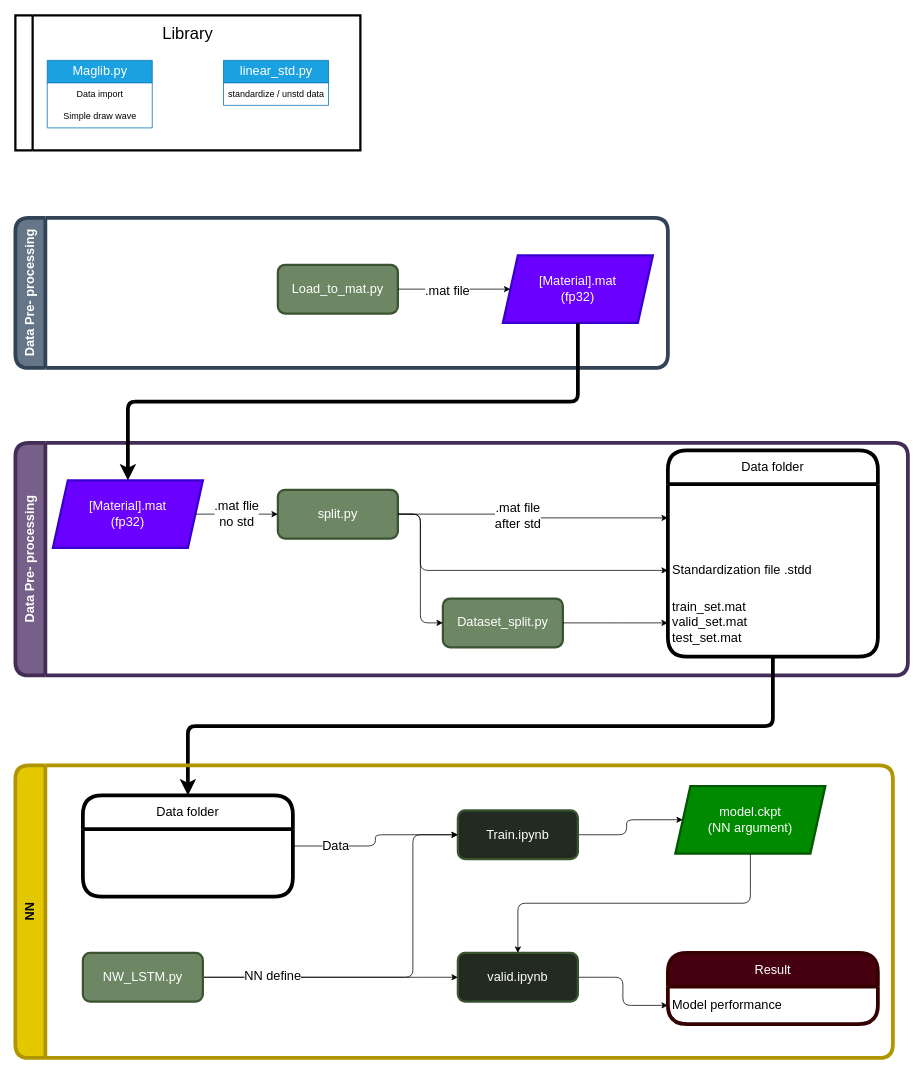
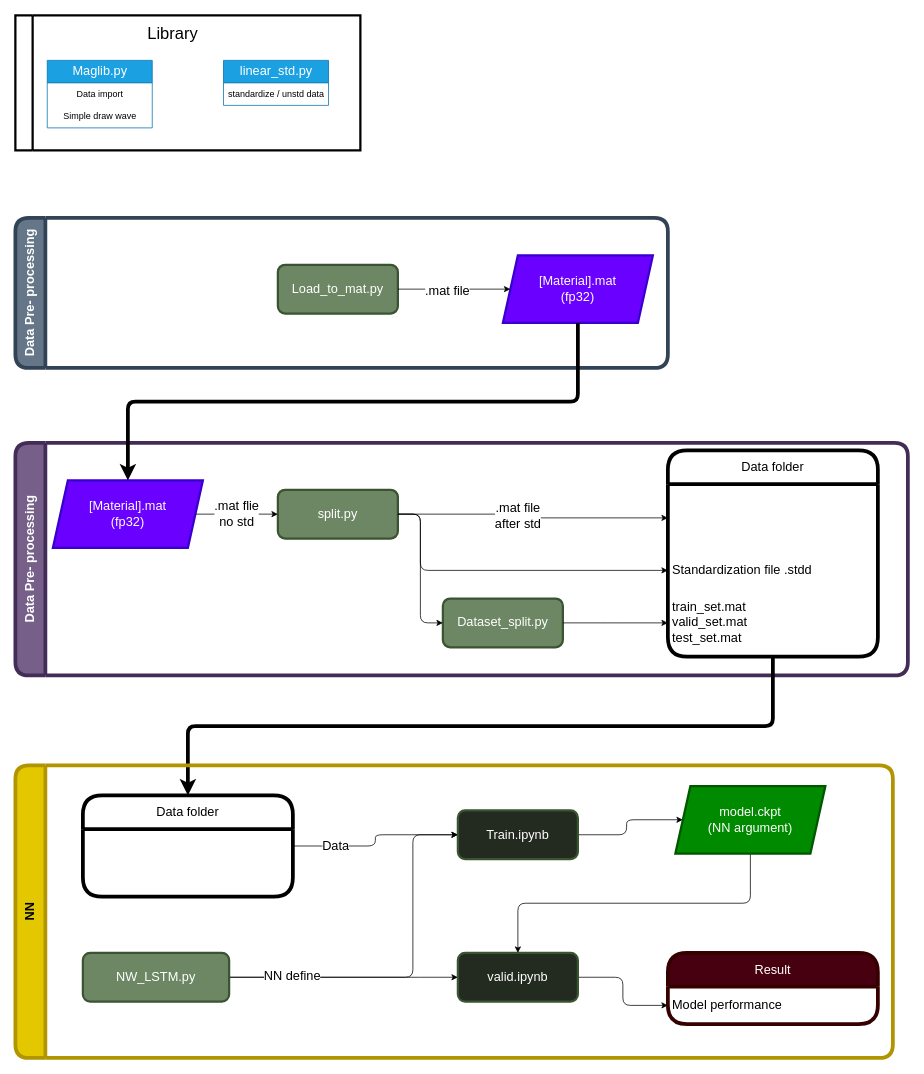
  <mxCell id="0" />
  <mxCell id="1" parent="0" />
  <mxCell id="2" value="&amp;nbsp;" style="swimlane;horizontal=0;whiteSpace=wrap;html=1;fontSize=17;strokeWidth=3;" vertex="1" parent="1"><mxGeometry x="20" y="20" width="460" height="180" as="geometry" /></mxCell>
  <mxCell id="3" value="&lt;font style=&quot;font-size: 17px;&quot;&gt;Maglib.py&lt;/font&gt;" style="swimlane;fontStyle=0;childLayout=stackLayout;horizontal=1;startSize=30;horizontalStack=0;resizeParent=1;resizeParentMax=0;resizeLast=0;collapsible=1;marginBottom=0;whiteSpace=wrap;html=1;fontSize=12;fillColor=#1ba1e2;fontColor=#ffffff;strokeColor=#006EAF;" vertex="1" parent="2"><mxGeometry x="42.5" y="60" width="140" height="90" as="geometry" /></mxCell>
  <mxCell id="4" value="Data import" style="text;strokeColor=none;fillColor=none;align=center;verticalAlign=middle;spacingLeft=4;spacingRight=4;overflow=hidden;points=[[0,0.5],[1,0.5]];portConstraint=eastwest;rotatable=0;whiteSpace=wrap;html=1;fontSize=12;" vertex="1" parent="3"><mxGeometry y="30" width="140" height="30" as="geometry" /></mxCell>
  <mxCell id="5" value="Simple draw wave" style="text;strokeColor=none;fillColor=none;align=center;verticalAlign=middle;spacingLeft=4;spacingRight=4;overflow=hidden;points=[[0,0.5],[1,0.5]];portConstraint=eastwest;rotatable=0;whiteSpace=wrap;html=1;fontSize=12;" vertex="1" parent="3"><mxGeometry y="60" width="140" height="30" as="geometry" /></mxCell>
  <mxCell id="6" value="&lt;font style=&quot;font-size: 17px;&quot;&gt;linear_std.py&lt;/font&gt;" style="swimlane;fontStyle=0;childLayout=stackLayout;horizontal=1;startSize=30;horizontalStack=0;resizeParent=1;resizeParentMax=0;resizeLast=0;collapsible=1;marginBottom=0;whiteSpace=wrap;html=1;fontSize=12;fillColor=#1ba1e2;fontColor=#ffffff;strokeColor=#006EAF;" vertex="1" parent="2"><mxGeometry x="277.5" y="60" width="140" height="60" as="geometry" /></mxCell>
  <mxCell id="7" value="standardize / unstd data" style="text;strokeColor=none;fillColor=none;align=center;verticalAlign=middle;spacingLeft=4;spacingRight=4;overflow=hidden;points=[[0,0.5],[1,0.5]];portConstraint=eastwest;rotatable=0;whiteSpace=wrap;html=1;fontSize=12;" vertex="1" parent="6"><mxGeometry y="30" width="140" height="30" as="geometry" /></mxCell>
- <mxCell id="8" value="Library" style="text;html=1;strokeColor=none;fillColor=none;align=center;verticalAlign=middle;whiteSpace=wrap;rounded=0;horizontal=1;fontSize=22;" vertex="1" parent="2"><mxGeometry x="200" y="10" width="60" height="30" as="geometry" /></mxCell>
+ <mxCell id="8" value="Library" style="text;html=1;strokeColor=none;fillColor=none;align=center;verticalAlign=middle;whiteSpace=wrap;rounded=0;horizontal=1;fontSize=22;" vertex="1" parent="2"><mxGeometry x="180" y="10" width="60" height="30" as="geometry" /></mxCell>
  <mxCell id="9" value="Data Pre- processing" style="swimlane;horizontal=0;whiteSpace=wrap;html=1;strokeWidth=5;fontSize=17;fillColor=#647687;startSize=40;fontColor=#ffffff;strokeColor=#314354;rounded=1;swimlaneLine=1;glass=0;shadow=0;" vertex="1" parent="1"><mxGeometry x="20" y="290" width="870" height="200" as="geometry" /></mxCell>
  <mxCell id="10" value="Load_to_mat.py" style="rounded=1;whiteSpace=wrap;html=1;strokeWidth=3;fontSize=17;fillColor=#6d8764;fontColor=#ffffff;strokeColor=#3A5431;" vertex="1" parent="9"><mxGeometry x="350" y="62.5" width="160" height="65" as="geometry" /></mxCell>
  <mxCell id="11" value="[Material].mat&lt;br&gt;(fp32)" style="shape=parallelogram;perimeter=parallelogramPerimeter;whiteSpace=wrap;html=1;fixedSize=1;strokeWidth=3;fontSize=17;fillColor=#6a00ff;fontColor=#ffffff;strokeColor=#3700CC;" vertex="1" parent="9"><mxGeometry x="650" y="50" width="200" height="90" as="geometry" /></mxCell>
  <mxCell id="12" value="" style="edgeStyle=elbowEdgeStyle;html=1;fontSize=17;" edge="1" parent="9" source="10" target="11"><mxGeometry relative="1" as="geometry"><mxPoint x="670" y="95" as="targetPoint" /></mxGeometry></mxCell>
  <mxCell id="13" value=".mat file" style="edgeLabel;html=1;align=center;verticalAlign=middle;resizable=0;points=[];fontSize=17;" vertex="1" connectable="0" parent="12"><mxGeometry x="-0.129" y="-2" relative="1" as="geometry"><mxPoint as="offset" /></mxGeometry></mxCell>
  <mxCell id="14" value="Data Pre- processing" style="swimlane;horizontal=0;whiteSpace=wrap;html=1;strokeWidth=5;fontSize=17;fillColor=#76608a;startSize=40;fontColor=#ffffff;strokeColor=#432D57;rounded=1;swimlaneLine=1;glass=0;shadow=0;" vertex="1" parent="1"><mxGeometry x="20" y="590" width="1190" height="310" as="geometry" /></mxCell>
  <mxCell id="15" value="[Material].mat&lt;br&gt;(fp32)" style="shape=parallelogram;perimeter=parallelogramPerimeter;whiteSpace=wrap;html=1;fixedSize=1;strokeWidth=3;fontSize=17;fillColor=#6a00ff;fontColor=#ffffff;strokeColor=#3700CC;" vertex="1" parent="14"><mxGeometry x="50" y="50" width="200" height="90" as="geometry" /></mxCell>
  <mxCell id="16" value="split.py" style="rounded=1;whiteSpace=wrap;html=1;strokeWidth=3;fontSize=17;fillColor=#6d8764;fontColor=#ffffff;strokeColor=#3A5431;" vertex="1" parent="14"><mxGeometry x="350" y="62.5" width="160" height="65" as="geometry" /></mxCell>
  <mxCell id="17" value=".mat flie&lt;br&gt;no std" style="edgeStyle=elbowEdgeStyle;html=1;exitX=1;exitY=0.5;exitDx=0;exitDy=0;fontSize=17;entryX=0;entryY=0.5;entryDx=0;entryDy=0;" edge="1" parent="14" source="15" target="16"><mxGeometry x="0.005" relative="1" as="geometry"><mxPoint x="360" y="95" as="targetPoint" /><mxPoint as="offset" /></mxGeometry></mxCell>
  <mxCell id="18" value="Dataset_split.py" style="rounded=1;whiteSpace=wrap;html=1;strokeWidth=3;fontSize=17;fillColor=#6d8764;fontColor=#ffffff;strokeColor=#3A5431;" vertex="1" parent="14"><mxGeometry x="570" y="207.5" width="160" height="65" as="geometry" /></mxCell>
  <mxCell id="19" style="edgeStyle=elbowEdgeStyle;html=1;exitX=1;exitY=0.5;exitDx=0;exitDy=0;strokeWidth=1;fontSize=17;entryX=0;entryY=0.5;entryDx=0;entryDy=0;" edge="1" parent="14" source="16" target="18"><mxGeometry relative="1" as="geometry"><mxPoint x="560" y="240" as="targetPoint" /><Array as="points"><mxPoint x="540" y="200" /></Array></mxGeometry></mxCell>
  <mxCell id="20" value="Data folder" style="swimlane;fontStyle=0;childLayout=stackLayout;horizontal=1;startSize=45;horizontalStack=0;resizeParent=1;resizeParentMax=0;resizeLast=0;collapsible=1;marginBottom=0;whiteSpace=wrap;html=1;rounded=1;shadow=0;glass=0;sketch=0;strokeWidth=5;fontSize=17;fillColor=none;arcSize=19;" vertex="1" parent="14"><mxGeometry x="870" y="10" width="280" height="275" as="geometry" /></mxCell>
  <mxCell id="21" value="&lt;span style=&quot;color: rgb(255, 255, 255); text-align: center;&quot;&gt;[Material].mat&lt;/span&gt;&lt;br style=&quot;color: rgb(255, 255, 255); text-align: center;&quot;&gt;&lt;span style=&quot;color: rgb(255, 255, 255); text-align: center;&quot;&gt;(fp32)&lt;/span&gt;&lt;br style=&quot;color: rgb(255, 255, 255); text-align: center;&quot;&gt;&lt;span style=&quot;color: rgb(255, 255, 255); text-align: center;&quot;&gt;Range 0-1&lt;/span&gt;" style="text;strokeColor=none;fillColor=none;align=left;verticalAlign=middle;spacingLeft=4;spacingRight=4;overflow=hidden;points=[[0,0.5],[1,0.5]];portConstraint=eastwest;rotatable=0;whiteSpace=wrap;html=1;rounded=1;shadow=0;glass=0;sketch=0;strokeWidth=5;fontSize=17;" vertex="1" parent="20"><mxGeometry y="45" width="280" height="90" as="geometry" /></mxCell>
  <mxCell id="22" value="Standardization file .stdd" style="text;strokeColor=none;fillColor=none;align=left;verticalAlign=middle;spacingLeft=4;spacingRight=4;overflow=hidden;points=[[0,0.5],[1,0.5]];portConstraint=eastwest;rotatable=0;whiteSpace=wrap;html=1;rounded=1;shadow=0;glass=0;sketch=0;strokeWidth=5;fontSize=17;" vertex="1" parent="20"><mxGeometry y="135" width="280" height="50" as="geometry" /></mxCell>
  <mxCell id="23" value="train_set.mat&lt;br&gt;valid_set.mat&lt;br&gt;test_set.mat" style="text;strokeColor=none;fillColor=none;align=left;verticalAlign=middle;spacingLeft=4;spacingRight=4;overflow=hidden;points=[[0,0.5],[1,0.5]];portConstraint=eastwest;rotatable=0;whiteSpace=wrap;html=1;rounded=1;shadow=0;glass=0;sketch=0;strokeWidth=5;fontSize=17;" vertex="1" parent="20"><mxGeometry y="185" width="280" height="90" as="geometry" /></mxCell>
  <mxCell id="24" value="" style="edgeStyle=elbowEdgeStyle;html=1;fontSize=17;entryX=0;entryY=0.5;entryDx=0;entryDy=0;" edge="1" parent="14" source="16" target="21"><mxGeometry relative="1" as="geometry"><mxPoint x="660" y="55" as="targetPoint" /></mxGeometry></mxCell>
  <mxCell id="25" value=".mat file&lt;br&gt;after std" style="edgeLabel;html=1;align=center;verticalAlign=middle;resizable=0;points=[];fontSize=17;" vertex="1" connectable="0" parent="24"><mxGeometry x="-0.129" y="-2" relative="1" as="geometry"><mxPoint as="offset" /></mxGeometry></mxCell>
  <mxCell id="26" style="edgeStyle=elbowEdgeStyle;html=1;exitX=1;exitY=0.5;exitDx=0;exitDy=0;entryX=0;entryY=0.5;entryDx=0;entryDy=0;strokeWidth=1;fontSize=17;" edge="1" parent="14" source="16" target="22"><mxGeometry relative="1" as="geometry"><Array as="points"><mxPoint x="540" y="90" /></Array></mxGeometry></mxCell>
  <mxCell id="27" style="edgeStyle=elbowEdgeStyle;html=1;exitX=1;exitY=0.5;exitDx=0;exitDy=0;strokeWidth=1;fontSize=17;" edge="1" parent="14" source="18" target="23"><mxGeometry relative="1" as="geometry" /></mxCell>
  <mxCell id="28" style="edgeStyle=elbowEdgeStyle;html=1;exitX=0.5;exitY=1;exitDx=0;exitDy=0;entryX=0.5;entryY=0;entryDx=0;entryDy=0;fontSize=17;elbow=vertical;strokeWidth=5;" edge="1" parent="1" source="11" target="15"><mxGeometry relative="1" as="geometry" /></mxCell>
  <mxCell id="29" style="edgeStyle=orthogonalEdgeStyle;html=1;exitX=0.5;exitY=1;exitDx=0;exitDy=0;entryX=0.5;entryY=0;entryDx=0;entryDy=0;strokeWidth=5;fontSize=17;" edge="1" parent="1" source="20" target="41"><mxGeometry relative="1" as="geometry" /></mxCell>
  <mxCell id="30" value="NN" style="swimlane;horizontal=0;whiteSpace=wrap;html=1;rounded=1;shadow=0;glass=0;sketch=0;strokeWidth=5;fontSize=17;fillColor=#e3c800;startSize=40;fontColor=#000000;strokeColor=#B09500;" vertex="1" parent="1"><mxGeometry x="20" y="1020" width="1170" height="390" as="geometry" /></mxCell>
  <mxCell id="31" style="edgeStyle=elbowEdgeStyle;html=1;exitX=1;exitY=0.5;exitDx=0;exitDy=0;entryX=0;entryY=0.5;entryDx=0;entryDy=0;strokeWidth=1;fontSize=17;" edge="1" parent="30" source="34" target="36"><mxGeometry relative="1" as="geometry"><Array as="points"><mxPoint x="530" y="240" /><mxPoint x="480" y="240" /></Array></mxGeometry></mxCell>
  <mxCell id="32" style="edgeStyle=elbowEdgeStyle;html=1;exitX=1;exitY=0.5;exitDx=0;exitDy=0;entryX=0;entryY=0.5;entryDx=0;entryDy=0;strokeWidth=1;fontSize=17;" edge="1" parent="30" source="34" target="38"><mxGeometry relative="1" as="geometry"><Array as="points"><mxPoint x="530" y="250" /></Array></mxGeometry></mxCell>
  <mxCell id="33" value="NN define" style="edgeLabel;html=1;align=center;verticalAlign=middle;resizable=0;points=[];fontSize=17;" vertex="1" connectable="0" parent="32"><mxGeometry x="-0.463" y="1" relative="1" as="geometry"><mxPoint x="1" as="offset" /></mxGeometry></mxCell>
- <mxCell id="34" value="NW_LSTM.py" style="rounded=1;whiteSpace=wrap;html=1;strokeWidth=3;fontSize=17;fillColor=#6d8764;fontColor=#ffffff;strokeColor=#3A5431;" vertex="1" parent="30"><mxGeometry x="90" y="250" width="160" height="65" as="geometry" /></mxCell>
+ <mxCell id="34" value="NW_LSTM.py" style="rounded=1;whiteSpace=wrap;html=1;strokeWidth=3;fontSize=17;fillColor=#6d8764;fontColor=#ffffff;strokeColor=#3A5431;" vertex="1" parent="30"><mxGeometry x="90" y="250" width="195" height="65" as="geometry" /></mxCell>
  <mxCell id="35" style="edgeStyle=orthogonalEdgeStyle;html=1;exitX=1;exitY=0.5;exitDx=0;exitDy=0;entryX=0;entryY=0.5;entryDx=0;entryDy=0;strokeWidth=1;fontSize=17;" edge="1" parent="30" source="36" target="45"><mxGeometry relative="1" as="geometry" /></mxCell>
  <mxCell id="36" value="Train.ipynb" style="rounded=1;whiteSpace=wrap;html=1;strokeWidth=3;fontSize=17;fillColor=#232B20;fontColor=#ffffff;strokeColor=#3A5431;" vertex="1" parent="30"><mxGeometry x="590" y="60" width="160" height="65" as="geometry" /></mxCell>
  <mxCell id="37" style="edgeStyle=elbowEdgeStyle;html=1;exitX=1;exitY=0.5;exitDx=0;exitDy=0;strokeWidth=1;fontSize=17;" edge="1" parent="30" source="38" target="43"><mxGeometry relative="1" as="geometry" /></mxCell>
  <mxCell id="38" value="valid.ipynb" style="rounded=1;whiteSpace=wrap;html=1;strokeWidth=3;fontSize=17;fillColor=#232B20;fontColor=#ffffff;strokeColor=#3A5431;" vertex="1" parent="30"><mxGeometry x="590" y="250" width="160" height="65" as="geometry" /></mxCell>
  <mxCell id="39" style="edgeStyle=elbowEdgeStyle;html=1;exitX=1;exitY=0.5;exitDx=0;exitDy=0;entryX=0;entryY=0.5;entryDx=0;entryDy=0;strokeWidth=1;fontSize=17;" edge="1" parent="30" source="41" target="36"><mxGeometry relative="1" as="geometry" /></mxCell>
  <mxCell id="40" value="Data" style="edgeLabel;html=1;align=center;verticalAlign=middle;resizable=0;points=[];fontSize=17;" vertex="1" connectable="0" parent="39"><mxGeometry x="-0.534" relative="1" as="geometry"><mxPoint x="1" as="offset" /></mxGeometry></mxCell>
  <mxCell id="41" value="Data folder" style="swimlane;fontStyle=0;childLayout=stackLayout;horizontal=1;startSize=45;horizontalStack=0;resizeParent=1;resizeParentMax=0;resizeLast=0;collapsible=1;marginBottom=0;whiteSpace=wrap;html=1;rounded=1;shadow=0;glass=0;sketch=0;strokeWidth=5;fontSize=17;fillColor=none;arcSize=19;" vertex="1" parent="30"><mxGeometry x="90" y="40" width="280" height="135" as="geometry" /></mxCell>
  <mxCell id="42" value="Result" style="swimlane;fontStyle=0;childLayout=stackLayout;horizontal=1;startSize=45;horizontalStack=0;resizeParent=1;resizeParentMax=0;resizeLast=0;collapsible=1;marginBottom=0;whiteSpace=wrap;html=1;rounded=1;shadow=0;glass=0;sketch=0;strokeWidth=5;fontSize=17;fillColor=#470010;arcSize=19;fontColor=#ffffff;strokeColor=#360000;" vertex="1" parent="30"><mxGeometry x="870" y="250" width="280" height="95" as="geometry" /></mxCell>
  <mxCell id="43" value="Model performance" style="text;strokeColor=none;fillColor=none;align=left;verticalAlign=middle;spacingLeft=4;spacingRight=4;overflow=hidden;points=[[0,0.5],[1,0.5]];portConstraint=eastwest;rotatable=0;whiteSpace=wrap;html=1;rounded=1;shadow=0;glass=0;sketch=0;strokeWidth=5;fontSize=17;" vertex="1" parent="42"><mxGeometry y="45" width="280" height="50" as="geometry" /></mxCell>
  <mxCell id="44" style="edgeStyle=orthogonalEdgeStyle;html=1;exitX=0.5;exitY=1;exitDx=0;exitDy=0;entryX=0.5;entryY=0;entryDx=0;entryDy=0;strokeWidth=1;fontSize=17;" edge="1" parent="30" source="45" target="38"><mxGeometry relative="1" as="geometry" /></mxCell>
  <mxCell id="45" value="model.ckpt&lt;br&gt;(NN argument)" style="shape=parallelogram;perimeter=parallelogramPerimeter;whiteSpace=wrap;html=1;fixedSize=1;strokeWidth=3;fontSize=17;fillColor=#008a00;fontColor=#ffffff;strokeColor=#005700;" vertex="1" parent="30"><mxGeometry x="880" y="27.5" width="200" height="90" as="geometry" /></mxCell>
